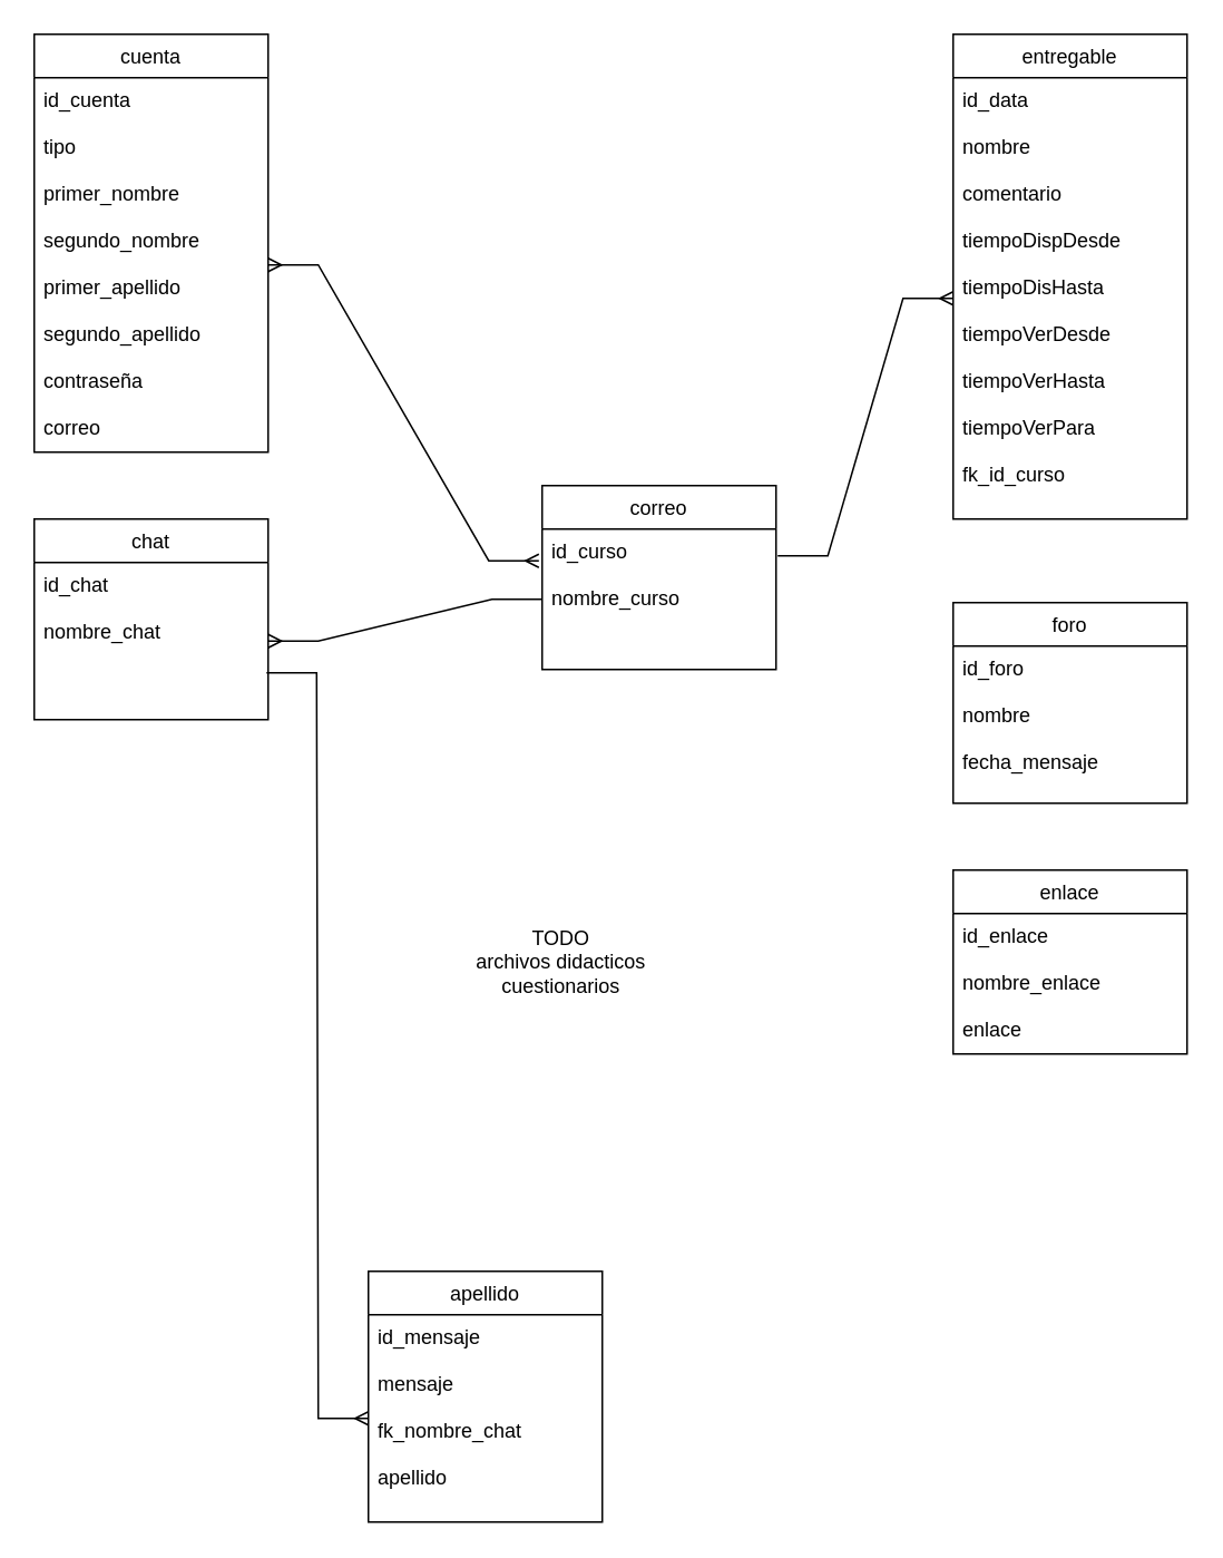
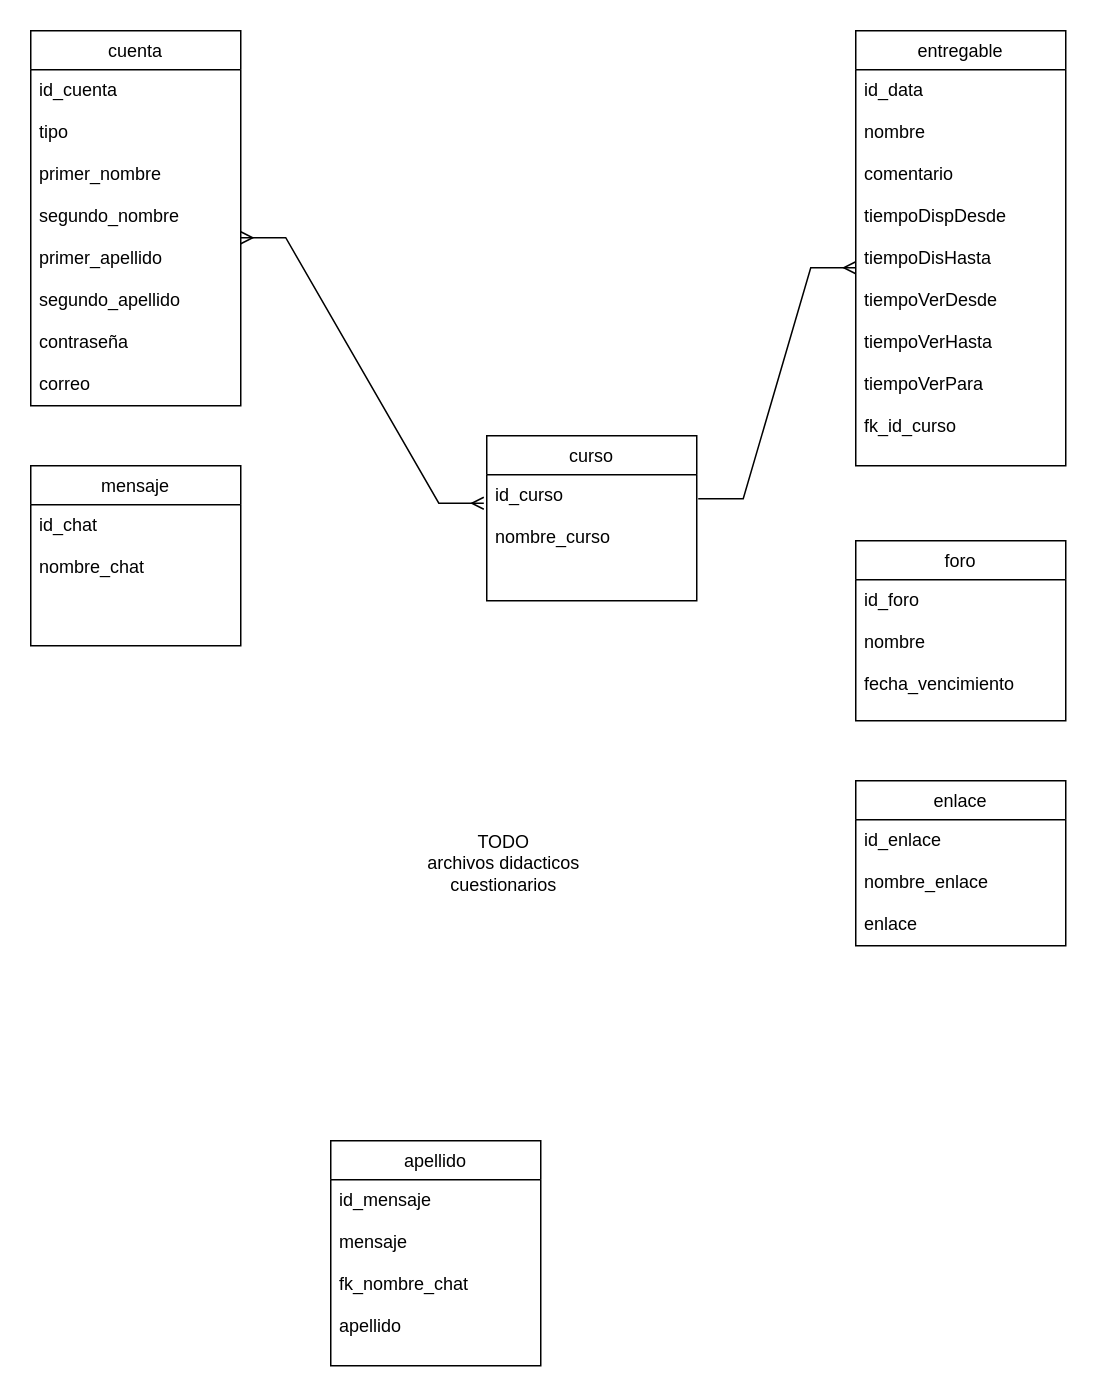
  <mxCell id="0" />
  <mxCell id="1" parent="0" />
  <mxCell id="2" value="cuenta" style="swimlane;fontStyle=0;childLayout=stackLayout;horizontal=1;startSize=26;fillColor=none;horizontalStack=0;resizeParent=1;resizeParentMax=0;resizeLast=0;collapsible=1;marginBottom=0;" vertex="1" parent="1"><mxGeometry x="20" y="20" width="140" height="250" as="geometry" /></mxCell>
  <mxCell id="3" value="id_cuenta&#10;&#10;tipo&#10;&#10;primer_nombre&#10;&#10;segundo_nombre&#10;&#10;primer_apellido&#10;&#10;segundo_apellido&#10;&#10;contraseña&#10;&#10;correo" style="text;strokeColor=none;fillColor=none;align=left;verticalAlign=top;spacingLeft=4;spacingRight=4;overflow=hidden;rotatable=0;points=[[0,0.5],[1,0.5]];portConstraint=eastwest;" vertex="1" parent="2"><mxGeometry y="26" width="140" height="224" as="geometry" /></mxCell>
- <mxCell id="4" value="chat" style="swimlane;fontStyle=0;childLayout=stackLayout;horizontal=1;startSize=26;fillColor=none;horizontalStack=0;resizeParent=1;resizeParentMax=0;resizeLast=0;collapsible=1;marginBottom=0;" vertex="1" parent="1"><mxGeometry x="20" y="310" width="140" height="120" as="geometry" /></mxCell>
+ <mxCell id="4" value="mensaje" style="swimlane;fontStyle=0;childLayout=stackLayout;horizontal=1;startSize=26;fillColor=none;horizontalStack=0;resizeParent=1;resizeParentMax=0;resizeLast=0;collapsible=1;marginBottom=0;" vertex="1" parent="1"><mxGeometry x="20" y="310" width="140" height="120" as="geometry" /></mxCell>
  <mxCell id="5" value="id_chat&#10;&#10;nombre_chat&#10;&#10;" style="text;strokeColor=none;fillColor=none;align=left;verticalAlign=top;spacingLeft=4;spacingRight=4;overflow=hidden;rotatable=0;points=[[0,0.5],[1,0.5]];portConstraint=eastwest;" vertex="1" parent="4"><mxGeometry y="26" width="140" height="94" as="geometry" /></mxCell>
  <mxCell id="6" value="apellido" style="swimlane;fontStyle=0;childLayout=stackLayout;horizontal=1;startSize=26;fillColor=none;horizontalStack=0;resizeParent=1;resizeParentMax=0;resizeLast=0;collapsible=1;marginBottom=0;" vertex="1" parent="1"><mxGeometry x="220" y="760" width="140" height="150" as="geometry" /></mxCell>
  <mxCell id="7" value="id_mensaje&#10;&#10;mensaje&#10;&#10;fk_nombre_chat&#10;&#10;apellido" style="text;strokeColor=none;fillColor=none;align=left;verticalAlign=top;spacingLeft=4;spacingRight=4;overflow=hidden;rotatable=0;points=[[0,0.5],[1,0.5]];portConstraint=eastwest;" vertex="1" parent="6"><mxGeometry y="26" width="140" height="124" as="geometry" /></mxCell>
  <mxCell id="8" value="entregable" style="swimlane;fontStyle=0;childLayout=stackLayout;horizontal=1;startSize=26;fillColor=none;horizontalStack=0;resizeParent=1;resizeParentMax=0;resizeLast=0;collapsible=1;marginBottom=0;" vertex="1" parent="1"><mxGeometry x="570" y="20" width="140" height="290" as="geometry" /></mxCell>
  <mxCell id="9" value="id_data&#10;&#10;nombre&#10;&#10;comentario&#10;&#10;tiempoDispDesde&#10;&#10;tiempoDisHasta&#10;&#10;tiempoVerDesde&#10;&#10;tiempoVerHasta&#10;&#10;tiempoVerPara&#10;&#10;fk_id_curso" style="text;strokeColor=none;fillColor=none;align=left;verticalAlign=top;spacingLeft=4;spacingRight=4;overflow=hidden;rotatable=0;points=[[0,0.5],[1,0.5]];portConstraint=eastwest;" vertex="1" parent="8"><mxGeometry y="26" width="140" height="264" as="geometry" /></mxCell>
  <mxCell id="10" value="" style="edgeStyle=entityRelationEdgeStyle;fontSize=12;html=1;endArrow=ERmany;startArrow=ERmany;rounded=0;exitX=1;exitY=0.5;exitDx=0;exitDy=0;entryX=-0.014;entryY=0.226;entryDx=0;entryDy=0;entryPerimeter=0;" edge="1" parent="1" source="3" target="19"><mxGeometry width="100" height="100" relative="1" as="geometry"><mxPoint x="160" y="387" as="sourcePoint" /><mxPoint x="250" y="270" as="targetPoint" /></mxGeometry></mxCell>
  <mxCell id="11" value="" style="edgeStyle=entityRelationEdgeStyle;fontSize=12;html=1;endArrow=ERmany;rounded=0;exitX=1.007;exitY=0.19;exitDx=0;exitDy=0;entryX=0;entryY=0.5;entryDx=0;entryDy=0;exitPerimeter=0;" edge="1" parent="1" source="19" target="9"><mxGeometry width="100" height="100" relative="1" as="geometry"><mxPoint x="440" y="340" as="sourcePoint" /><mxPoint x="360" y="420" as="targetPoint" /></mxGeometry></mxCell>
- <mxCell id="12" value="" style="edgeStyle=entityRelationEdgeStyle;fontSize=12;html=1;endArrow=ERmany;rounded=0;entryX=1;entryY=0.5;entryDx=0;entryDy=0;exitX=0;exitY=0.5;exitDx=0;exitDy=0;" edge="1" parent="1" source="19" target="5"><mxGeometry width="100" height="100" relative="1" as="geometry"><mxPoint x="240" y="330" as="sourcePoint" /><mxPoint x="360" y="420" as="targetPoint" /></mxGeometry></mxCell>
- <mxCell id="13" value="" style="edgeStyle=entityRelationEdgeStyle;fontSize=12;html=1;endArrow=ERmany;rounded=0;exitX=0.993;exitY=0.702;exitDx=0;exitDy=0;exitPerimeter=0;entryX=0;entryY=0.5;entryDx=0;entryDy=0;" edge="1" parent="1" source="5" target="7"><mxGeometry width="100" height="100" relative="1" as="geometry"><mxPoint x="260" y="720" as="sourcePoint" /><mxPoint x="360" as="targetPoint" y="620" /></mxGeometry></mxCell>
  <mxCell id="14" value="foro" style="swimlane;fontStyle=0;childLayout=stackLayout;horizontal=1;startSize=26;fillColor=none;horizontalStack=0;resizeParent=1;resizeParentMax=0;resizeLast=0;collapsible=1;marginBottom=0;" vertex="1" parent="1"><mxGeometry x="570" y="360" width="140" height="120" as="geometry" /></mxCell>
- <mxCell id="15" value="id_foro&#10;&#10;nombre&#10;&#10;fecha_mensaje&#10;&#10;" style="text;strokeColor=none;fillColor=none;align=left;verticalAlign=top;spacingLeft=4;spacingRight=4;overflow=hidden;rotatable=0;points=[[0,0.5],[1,0.5]];portConstraint=eastwest;" vertex="1" parent="14"><mxGeometry y="26" width="140" height="94" as="geometry" /></mxCell>
+ <mxCell id="15" value="id_foro&#10;&#10;nombre&#10;&#10;fecha_vencimiento&#10;&#10;" style="text;strokeColor=none;fillColor=none;align=left;verticalAlign=top;spacingLeft=4;spacingRight=4;overflow=hidden;rotatable=0;points=[[0,0.5],[1,0.5]];portConstraint=eastwest;" vertex="1" parent="14"><mxGeometry y="26" width="140" height="94" as="geometry" /></mxCell>
  <mxCell id="16" value="enlace" style="swimlane;fontStyle=0;childLayout=stackLayout;horizontal=1;startSize=26;fillColor=none;horizontalStack=0;resizeParent=1;resizeParentMax=0;resizeLast=0;collapsible=1;marginBottom=0;" vertex="1" parent="1"><mxGeometry x="570" y="520" width="140" height="110" as="geometry" /></mxCell>
  <mxCell id="17" value="id_enlace&#10;&#10;nombre_enlace&#10;&#10;enlace&#10;&#10;" style="text;strokeColor=none;fillColor=none;align=left;verticalAlign=top;spacingLeft=4;spacingRight=4;overflow=hidden;rotatable=0;points=[[0,0.5],[1,0.5]];portConstraint=eastwest;" vertex="1" parent="16"><mxGeometry y="26" width="140" height="84" as="geometry" /></mxCell>
- <mxCell id="18" value="correo" style="swimlane;fontStyle=0;childLayout=stackLayout;horizontal=1;startSize=26;fillColor=none;horizontalStack=0;resizeParent=1;resizeParentMax=0;resizeLast=0;collapsible=1;marginBottom=0;" vertex="1" parent="1"><mxGeometry x="324" y="290" width="140" height="110" as="geometry" /></mxCell>
+ <mxCell id="18" value="curso" style="swimlane;fontStyle=0;childLayout=stackLayout;horizontal=1;startSize=26;fillColor=none;horizontalStack=0;resizeParent=1;resizeParentMax=0;resizeLast=0;collapsible=1;marginBottom=0;" vertex="1" parent="1"><mxGeometry x="324" y="290" width="140" height="110" as="geometry" /></mxCell>
  <mxCell id="19" value="id_curso&#10;&#10;nombre_curso" style="text;strokeColor=none;fillColor=none;align=left;verticalAlign=top;spacingLeft=4;spacingRight=4;overflow=hidden;rotatable=0;points=[[0,0.5],[1,0.5]];portConstraint=eastwest;" vertex="1" parent="18"><mxGeometry y="26" width="140" height="84" as="geometry" /></mxCell>
  <mxCell id="20" value="TODO&lt;br&gt;archivos didacticos&lt;br&gt;cuestionarios" style="text;html=1;align=center;verticalAlign=middle;resizable=0;points=[];autosize=1;strokeColor=none;fillColor=none;" vertex="1" parent="1"><mxGeometry x="275" y="550" width="120" height="50" as="geometry" /></mxCell>
